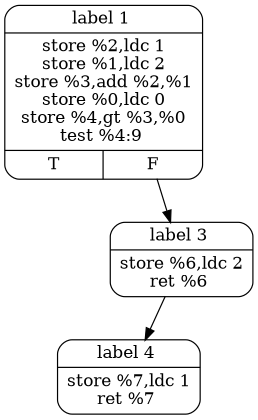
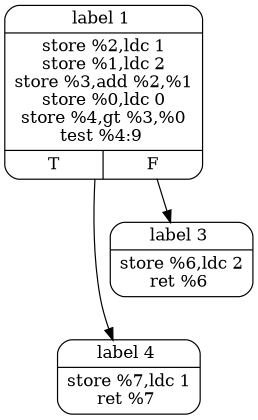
  digraph {
    node [shape=record style=rounded]
    n1 [label="{ label\ 1 | store\ %2,ldc\ 1\nstore\ %1,ldc\ 2\nstore\ %3,add\ %2,%1\nstore\ %0,ldc\ 0\nstore\ %4,gt\ %3,%0\ntest\ %4:9 | { <true> T | <false> F } }"]
    n2 [label="{ label\ 3 | store\ %6,ldc\ 2\nret\ %6 }"]
    n3 [label="{ label\ 4 | store\ %7,ldc\ 1\nret\ %7 }"]
    n1 -> n2 [tailport="false:c"]
-   n2 -> n3
+   n1 -> n3
  }
